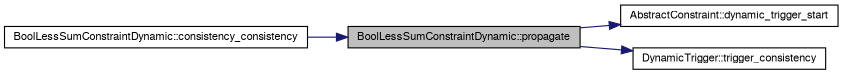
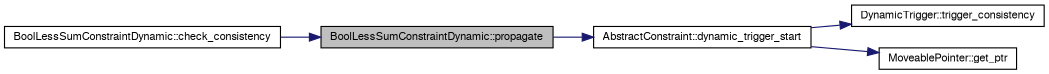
  digraph {
    rankdir=LR
    node [color=black fillcolor=white fontname=FreeSans fontsize=10 shape=record style=filled]
    edge [color=midnightblue fontname=FreeSans fontsize=10 labelfontname=FreeSans labelfontsize=10 style=solid]
    n1 [fillcolor=grey75 fontcolor=black height=0.2 label="BoolLessSumConstraintDynamic::propagate" width=0.4]
    n2 [height=0.2 label="AbstractConstraint::dynamic_trigger_start" width=0.4]
    n3 [height=0.2 label="DynamicTrigger::trigger_consistency" width=0.4]
-   n4 [height=0.2 label="BoolLessSumConstraintDynamic::consistency_consistency" width=0.4]
+   n4 [height=0.2 label="BoolLessSumConstraintDynamic::check_consistency" width=0.4]
+   n5 [height=0.2 label="MoveablePointer::get_ptr" width=0.4]
    n1 -> n2
-   n1 -> n3
+   n2 -> n3
+   n2 -> n5
    n4 -> n1
  }
